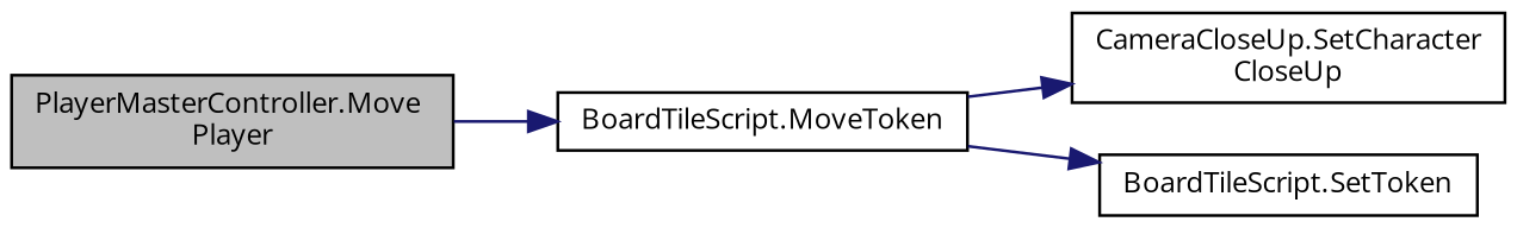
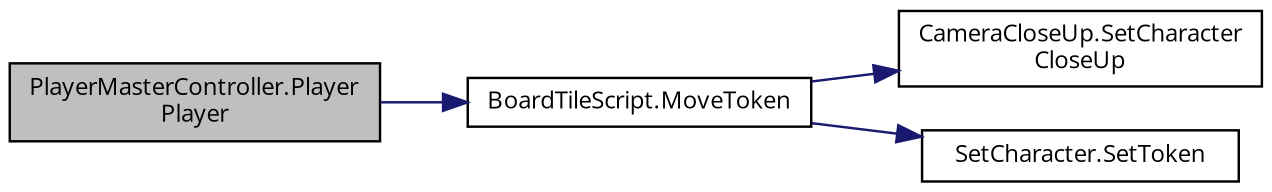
  digraph {
    fontname="Open Sans"
    rankdir=LR
    node [color=black fillcolor=white fontname="Open Sans" fontsize=10 shape=record style=filled]
    edge [color=midnightblue fontname="Open Sans" fontsize=10 labelfontname=Helvetica labelfontsize=10 style=solid]
-   n1 [fillcolor=grey75 fontcolor=black height=0.2 label="PlayerMasterController.Move\lPlayer" width=0.4]
+   n1 [fillcolor=grey75 fontcolor=black height=0.2 label="PlayerMasterController.Player\lPlayer" width=0.4]
    n2 [height=0.2 label="BoardTileScript.MoveToken" width=0.4]
    n3 [height=0.2 label="CameraCloseUp.SetCharacter\lCloseUp" width=0.4]
-   n4 [height=0.2 label="BoardTileScript.SetToken" width=0.4]
+   n4 [height=0.2 label="SetCharacter.SetToken" width=0.4]
    n1 -> n2
    n2 -> n3
    n2 -> n4
  }
